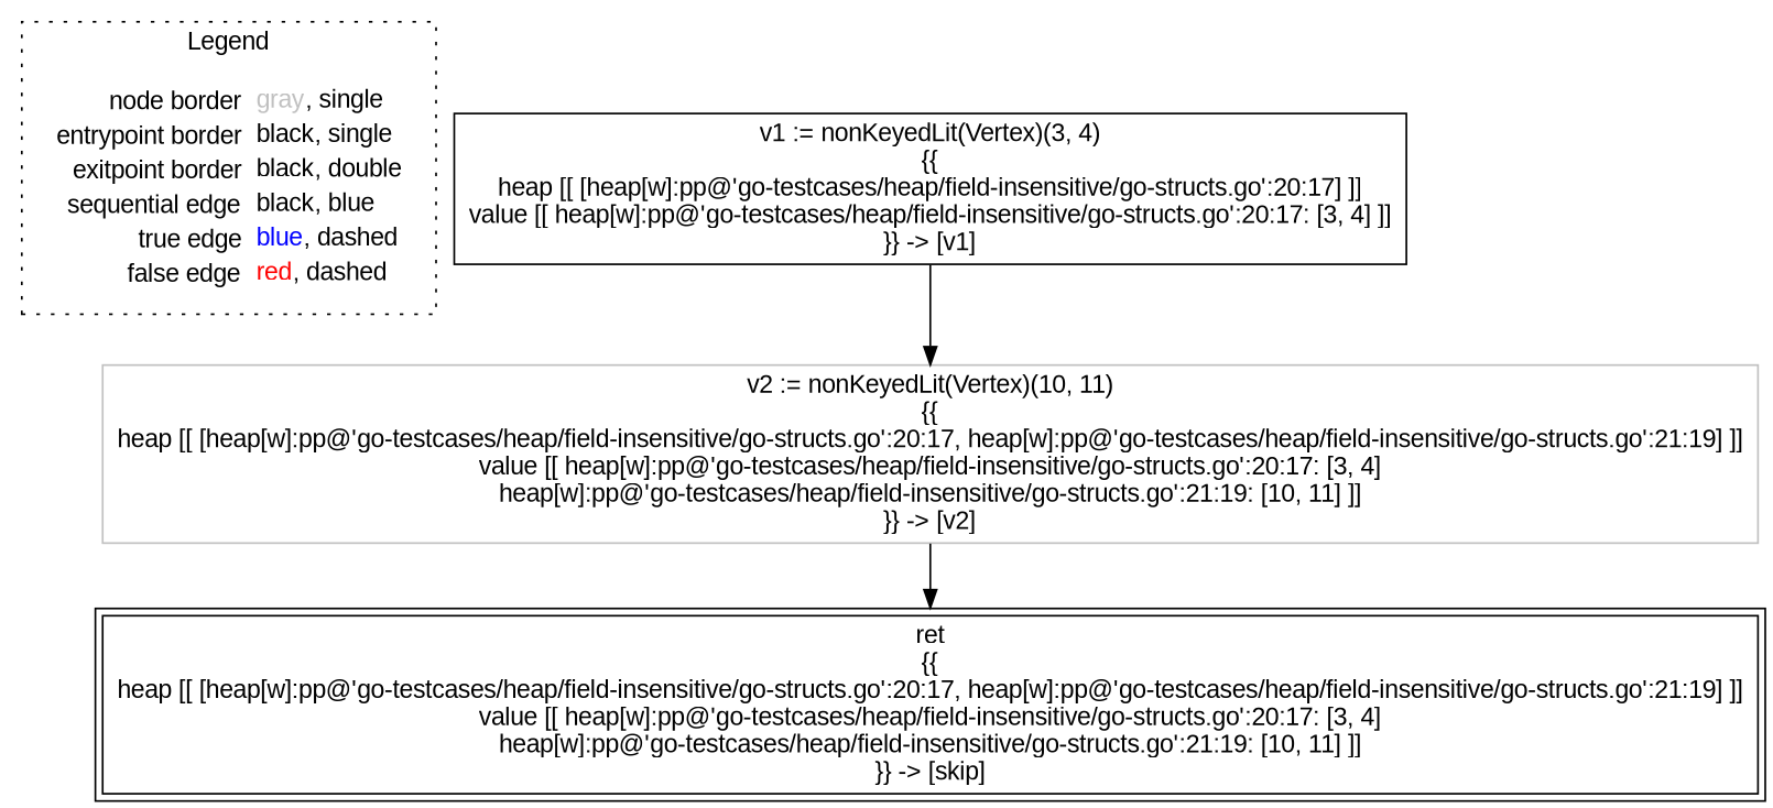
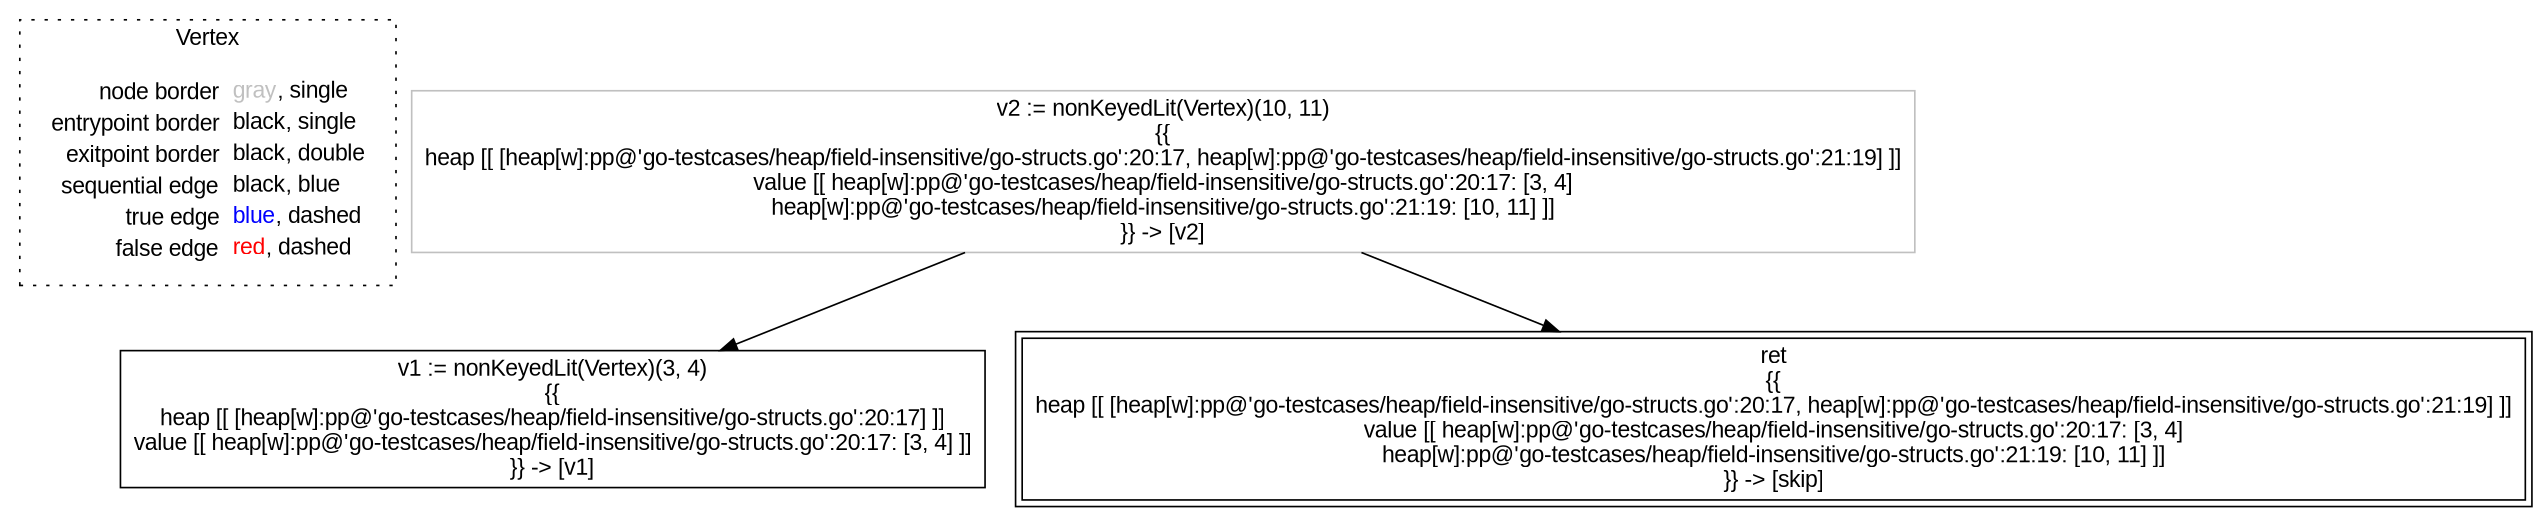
  digraph {
    fontname="Liberation Sans"
    node [fontname="Liberation Sans" shape=rect color=black]
    edge [color=black fontname="Liberation Sans"]
    n1 [label=<<table border="0" cellpadding="2" cellspacing="0" cellborder="0"><tr><td align="right">node border&nbsp;</td><td align="left"><font color="gray">gray</font>, single</td></tr><tr><td align="right">entrypoint border&nbsp;</td><td align="left"><font color="black">black</font>, single</td></tr><tr><td align="right">exitpoint border&nbsp;</td><td align="left"><font color="black">black</font>, double</td></tr><tr><td align="right">sequential edge&nbsp;</td><td align="left"><font color="black">black</font>, blue</td></tr><tr><td align="right">true edge&nbsp;</td><td align="left"><font color="blue">blue</font>, dashed</td></tr><tr><td align="right">false edge&nbsp;</td><td align="left"><font color="red">red</font>, dashed</td></tr></table>> shape=plaintext color=""]
    n2 [label=<v1 := nonKeyedLit(Vertex)(3, 4)<BR/>{{<BR/>heap [[ [heap[w]:pp@'go-testcases/heap/field-insensitive/go-structs.go':20:17] ]]<BR/>value [[ heap[w]:pp@'go-testcases/heap/field-insensitive/go-structs.go':20:17: [3, 4] ]]<BR/>}} -&gt; [v1]>]
    n3 [color=gray label=<v2 := nonKeyedLit(Vertex)(10, 11)<BR/>{{<BR/>heap [[ [heap[w]:pp@'go-testcases/heap/field-insensitive/go-structs.go':20:17, heap[w]:pp@'go-testcases/heap/field-insensitive/go-structs.go':21:19] ]]<BR/>value [[ heap[w]:pp@'go-testcases/heap/field-insensitive/go-structs.go':20:17: [3, 4]<BR/>heap[w]:pp@'go-testcases/heap/field-insensitive/go-structs.go':21:19: [10, 11] ]]<BR/>}} -&gt; [v2]>]
    n4 [label=<ret<BR/>{{<BR/>heap [[ [heap[w]:pp@'go-testcases/heap/field-insensitive/go-structs.go':20:17, heap[w]:pp@'go-testcases/heap/field-insensitive/go-structs.go':21:19] ]]<BR/>value [[ heap[w]:pp@'go-testcases/heap/field-insensitive/go-structs.go':20:17: [3, 4]<BR/>heap[w]:pp@'go-testcases/heap/field-insensitive/go-structs.go':21:19: [10, 11] ]]<BR/>}} -&gt; [skip]> peripheries=2]
    subgraph cluster_1 {
-     label=Legend
+     label=Vertex
      style=dotted
      n1
    }
-   n2 -> n3
+   n3 -> n2
    n3 -> n4
  }
